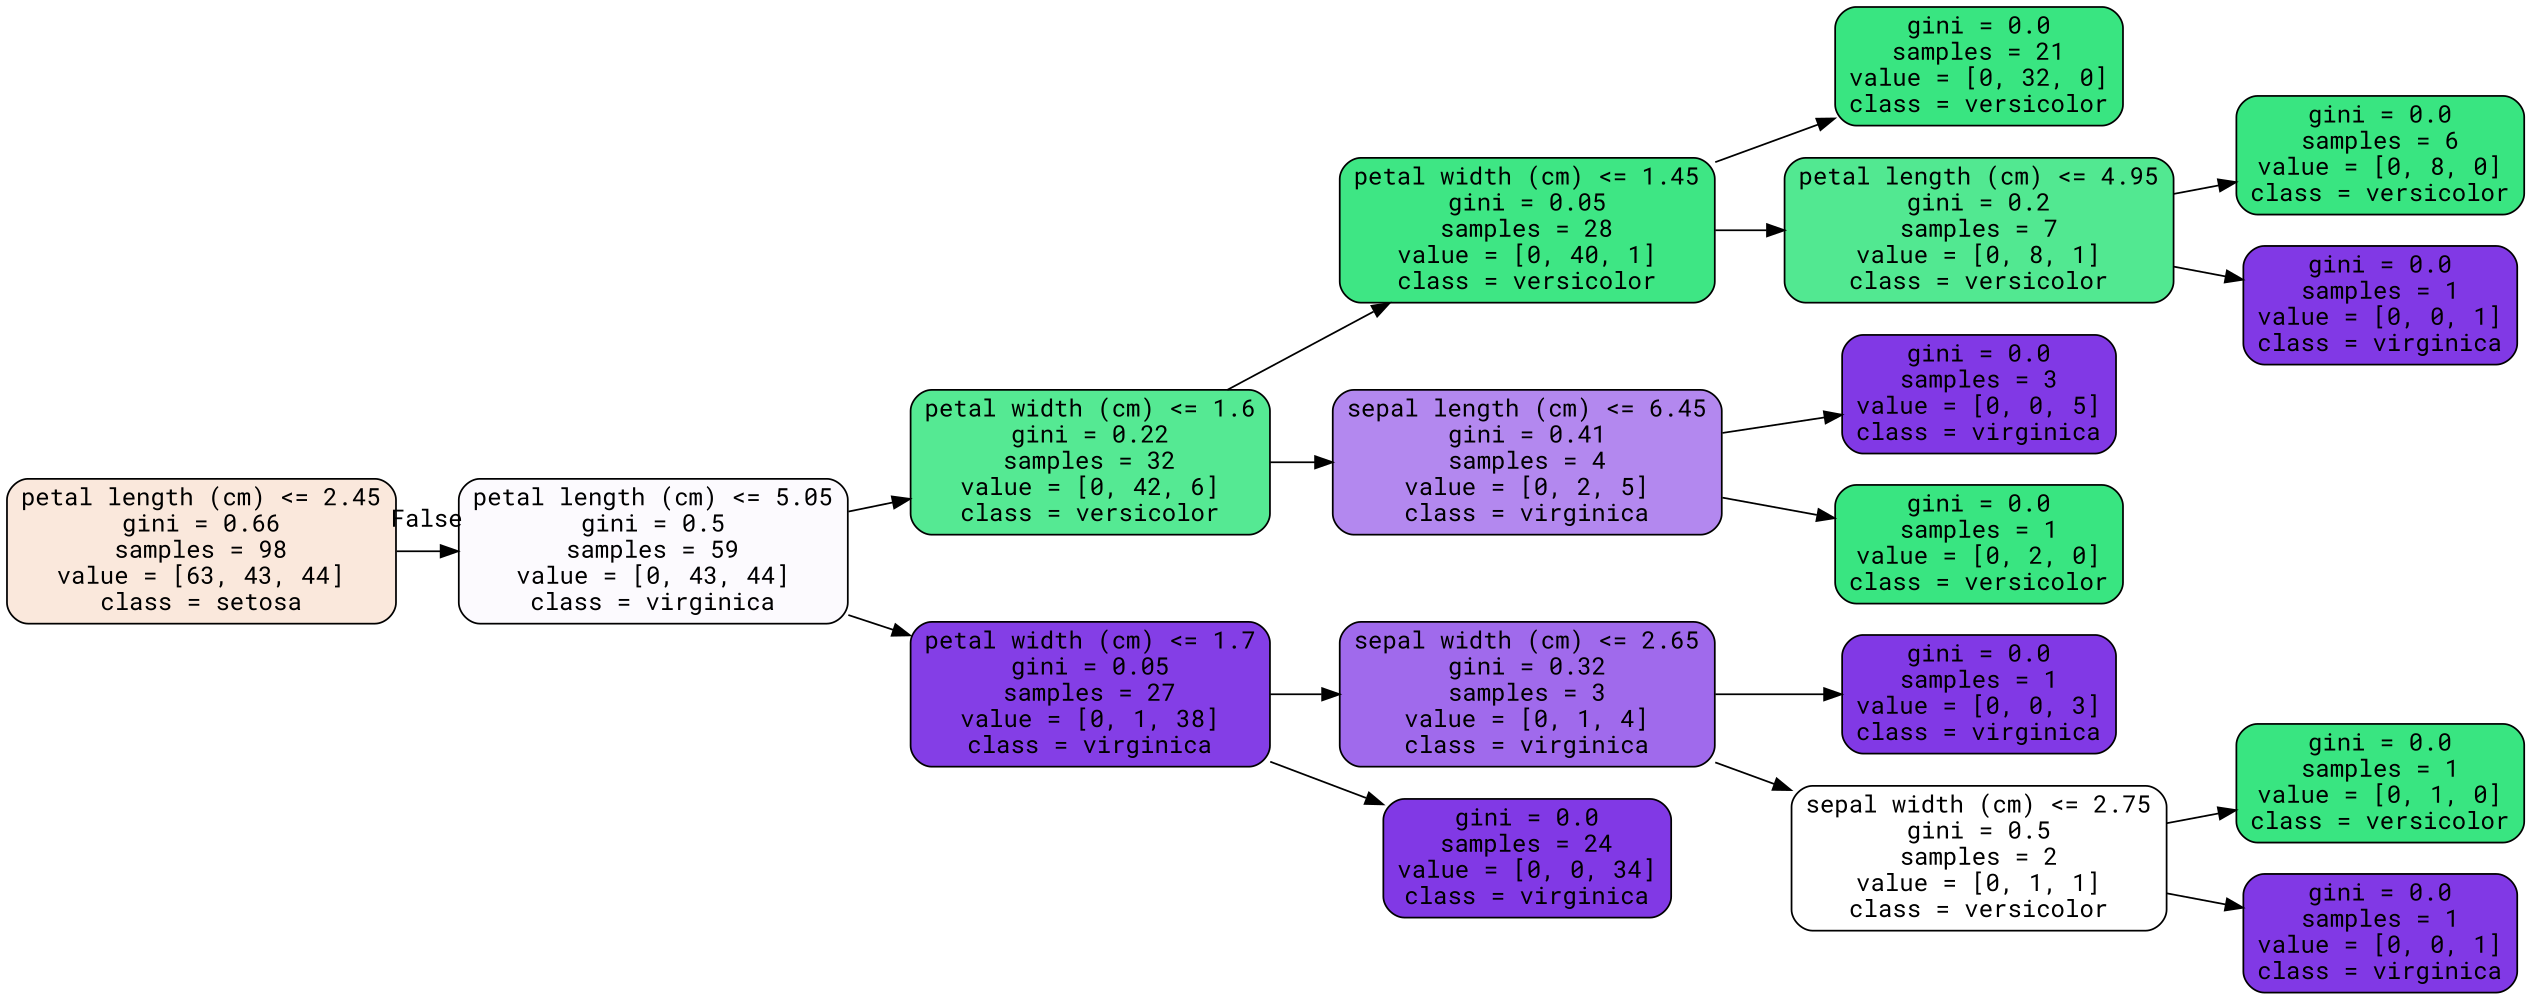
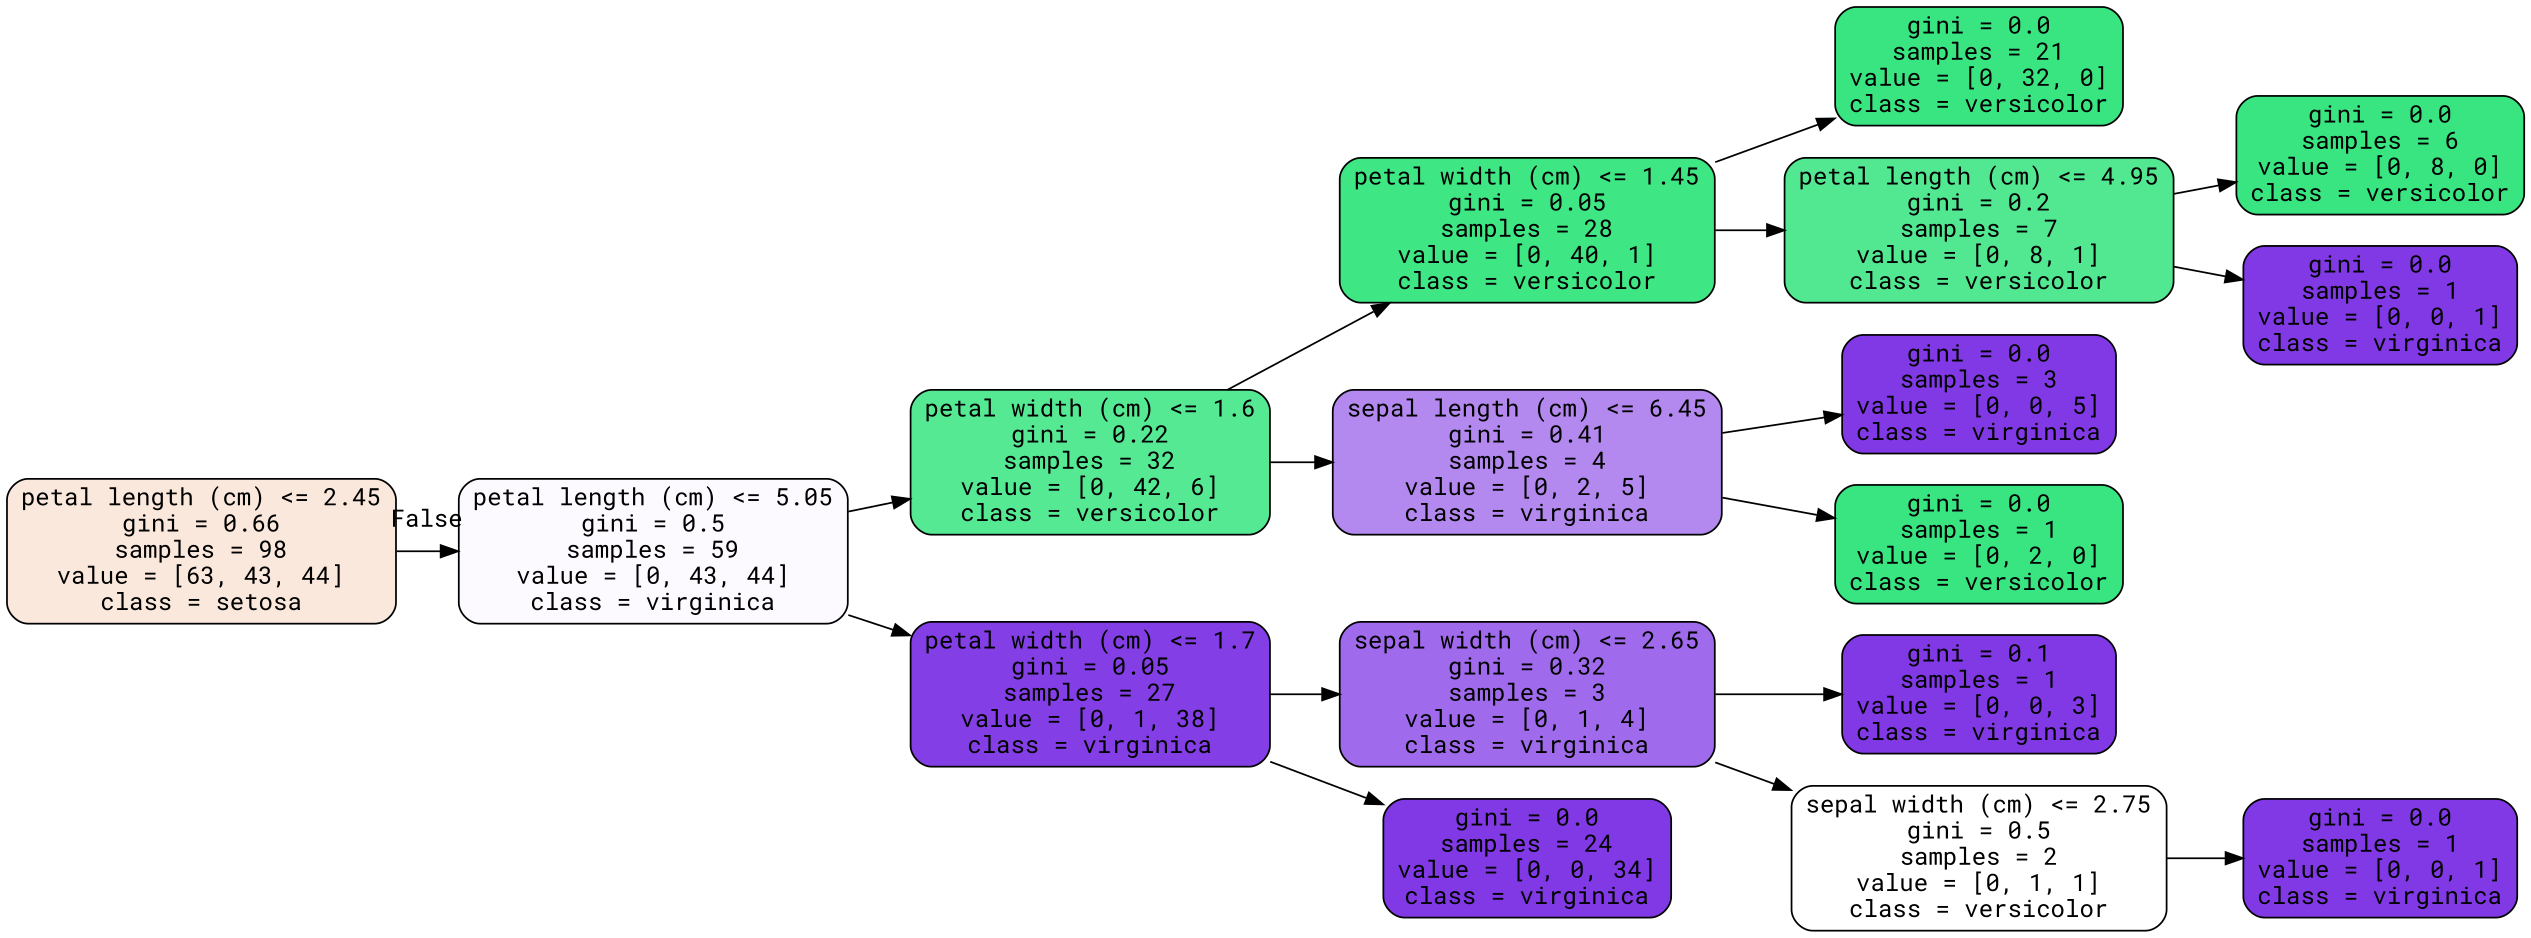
  digraph {
    fontname="Roboto Mono"
    rankdir=LR
    node [color=black fillcolor="#8139e5" fontname="Roboto Mono" shape=box style="filled, rounded"]
    edge [fontname="Roboto Mono"]
    n1 [fillcolor="#fae8dc" label="petal length (cm) <= 2.45\ngini = 0.66\nsamples = 98\nvalue = [63, 43, 44]\nclass = setosa"]
    n2 [fillcolor="#fcfafe" label="petal length (cm) <= 5.05\ngini = 0.5\nsamples = 59\nvalue = [0, 43, 44]\nclass = virginica"]
    n3 [fillcolor="#55e993" label="petal width (cm) <= 1.6\ngini = 0.22\nsamples = 32\nvalue = [0, 42, 6]\nclass = versicolor"]
    n4 [fillcolor="#843ee6" label="petal width (cm) <= 1.7\ngini = 0.05\nsamples = 27\nvalue = [0, 1, 38]\nclass = virginica"]
    n5 [fillcolor="#3ee684" label="petal width (cm) <= 1.45\ngini = 0.05\nsamples = 28\nvalue = [0, 40, 1]\nclass = versicolor"]
    n6 [fillcolor="#b388ef" label="sepal length (cm) <= 6.45\ngini = 0.41\nsamples = 4\nvalue = [0, 2, 5]\nclass = virginica"]
    n7 [fillcolor="#a06aec" label="sepal width (cm) <= 2.65\ngini = 0.32\nsamples = 3\nvalue = [0, 1, 4]\nclass = virginica"]
    n8 [label="gini = 0.0\nsamples = 24\nvalue = [0, 0, 34]\nclass = virginica"]
    n9 [fillcolor="#39e581" label="gini = 0.0\nsamples = 21\nvalue = [0, 32, 0]\nclass = versicolor"]
    n10 [fillcolor="#52e891" label="petal length (cm) <= 4.95\ngini = 0.2\nsamples = 7\nvalue = [0, 8, 1]\nclass = versicolor"]
    n11 [label="gini = 0.0\nsamples = 3\nvalue = [0, 0, 5]\nclass = virginica"]
    n12 [fillcolor="#39e581" label="gini = 0.0\nsamples = 1\nvalue = [0, 2, 0]\nclass = versicolor"]
    n13 [fillcolor="#39e581" label="gini = 0.0\nsamples = 6\nvalue = [0, 8, 0]\nclass = versicolor"]
    n14 [label="gini = 0.0\nsamples = 1\nvalue = [0, 0, 1]\nclass = virginica"]
-   n15 [label="gini = 0.0\nsamples = 1\nvalue = [0, 0, 3]\nclass = virginica"]
+   n15 [label="gini = 0.1\nsamples = 1\nvalue = [0, 0, 3]\nclass = virginica"]
    n16 [fillcolor="#ffffff" label="sepal width (cm) <= 2.75\ngini = 0.5\nsamples = 2\nvalue = [0, 1, 1]\nclass = versicolor"]
-   n17 [fillcolor="#39e581" label="gini = 0.0\nsamples = 1\nvalue = [0, 1, 0]\nclass = versicolor"]
    n18 [label="gini = 0.0\nsamples = 1\nvalue = [0, 0, 1]\nclass = virginica"]
    n1 -> n2 [headlabel=False labelangle=-45 labeldistance=2.5]
    n2 -> n3
    n2 -> n4
    n3 -> n5
    n3 -> n6
    n4 -> n7
    n4 -> n8
    n5 -> n9
    n5 -> n10
    n6 -> n11
    n6 -> n12
    n7 -> n15
    n7 -> n16
    n10 -> n13
    n10 -> n14
-   n16 -> n17
    n16 -> n18
  }
